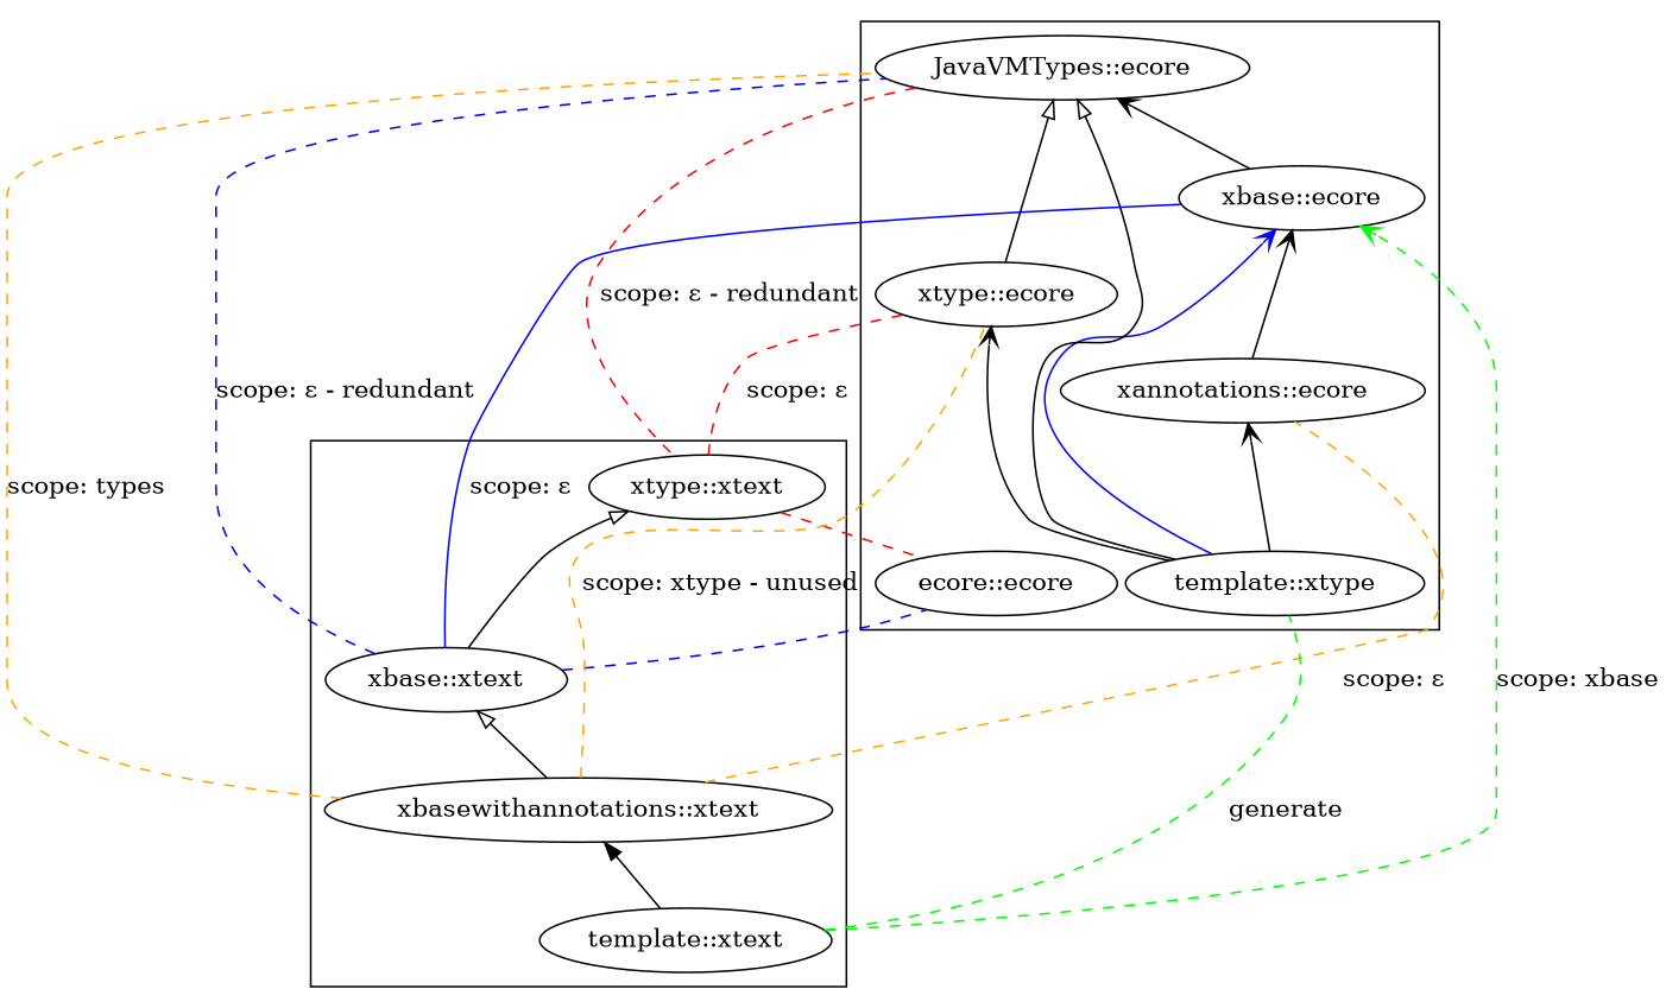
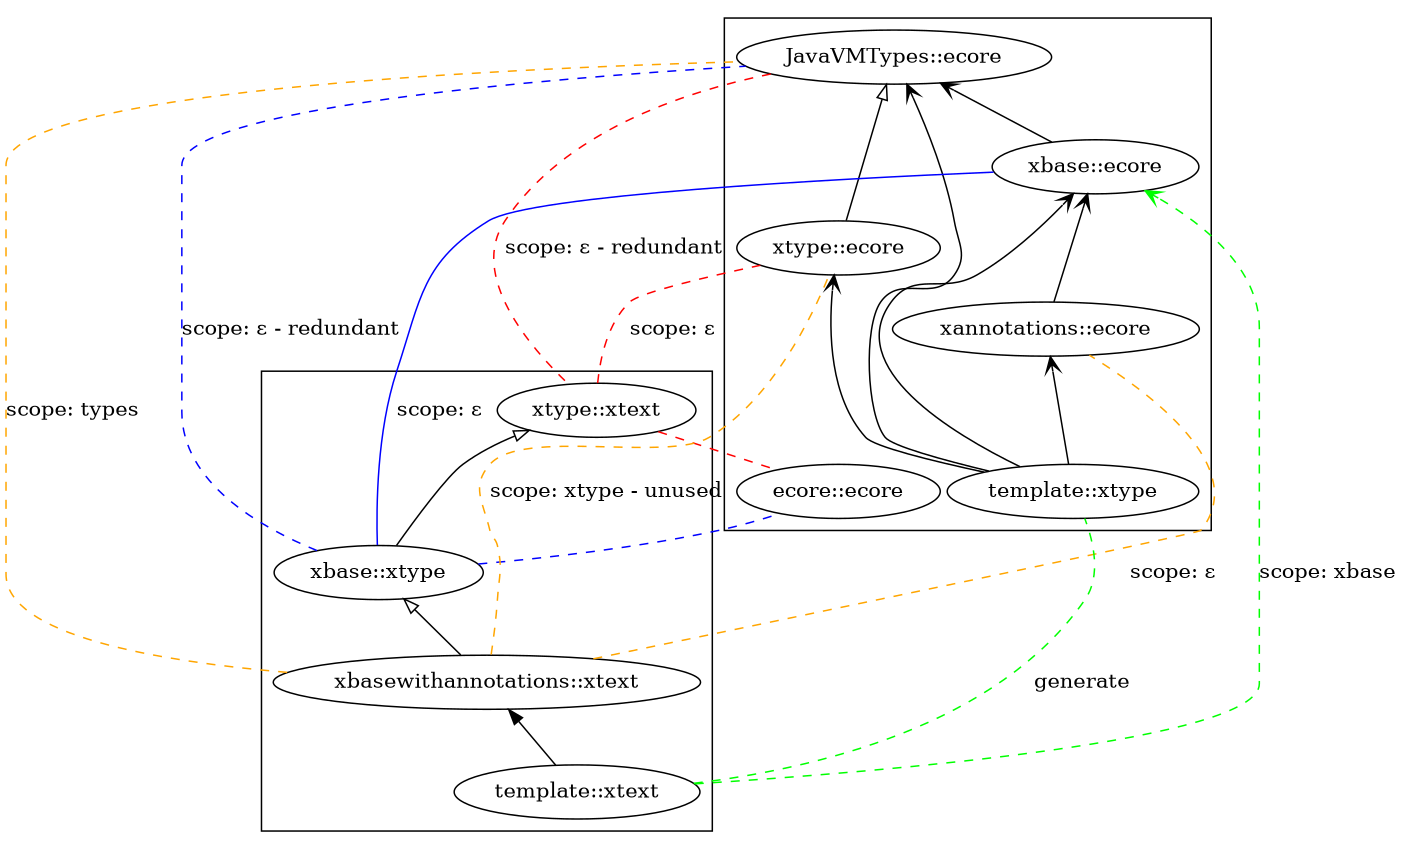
  digraph {
    rankdir=BT
    edge [arrowhead=void arrowtail=diamond]
    n1 [label="xbase::ecore"]
    n2 [label="JavaVMTypes::ecore"]
    n3 [label="xannotations::ecore"]
    n4 [label="xtype::ecore"]
    n5 [label="ecore::ecore"]
    n6 [label="template::xtype"]
-   n7 [label="xbase::xtext"]
+   n7 [label="xbase::xtype"]
    n8 [label="xtype::xtext"]
    n9 [label="xbasewithannotations::xtext"]
    n10 [label="template::xtext"]
    subgraph cluster_1 {
      n1
      n2
      n3
      n4
      n5
      n6
    }
    subgraph cluster_2 {
      n7
      n8
      n9
      n10
    }
    n1 -> n2 [arrowhead=vee arrowtail=""]
    n2 -> n8 [color=red label="scope: ε - redundant" style=dashed]
    n3 -> n1 [arrowhead=vee arrowtail=""]
    n4 -> n2 [arrowhead=empty arrowtail=""]
-   n6 -> n1 [arrowhead=vee color=blue arrowtail=""]
-   n6 -> n2 [arrowhead=empty arrowtail=""]
+   n6 -> n1 [arrowhead=vee arrowtail=""]
+   n6 -> n2 [arrowhead=vee arrowtail=""]
    n6 -> n3 [arrowhead=vee arrowtail=""]
    n6 -> n4 [arrowhead=vee arrowtail=""]
    n7 -> n1 [color=blue label="scope: ε" style=solid]
    n7 -> n2 [color=blue label="scope: ε - redundant" style=dashed]
    n7 -> n5 [color=blue label="scope: ecore" style=dashed]
    n7 -> n8 [arrowhead=empty arrowtail=""]
    n8 -> n4 [color=red label="scope: ε" style=dashed]
    n8 -> n5 [color=red label="scope: ecore" style=dashed]
    n9 -> n2 [color=orange label="scope: types" style=dashed]
    n9 -> n3 [color=orange label="scope: ε" style=dashed]
    n9 -> n4 [color=orange label="scope: xtype - unused" style=dashed]
    n9 -> n7 [arrowhead=empty arrowtail=""]
    n10 -> n1 [arrowhead=vee color=green label="scope: xbase" style=dashed weight=10]
    n10 -> n6 [color=green label=generate style=dashed]
    n10 -> n9 [arrowhead="" arrowtail=""]
  }
